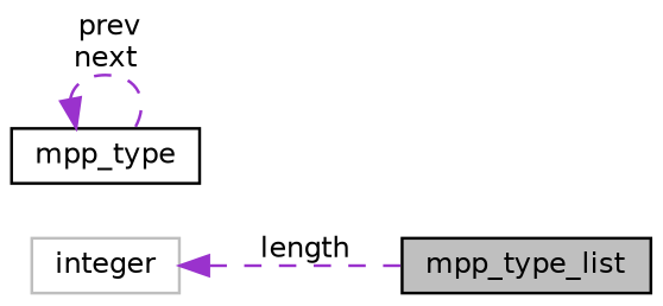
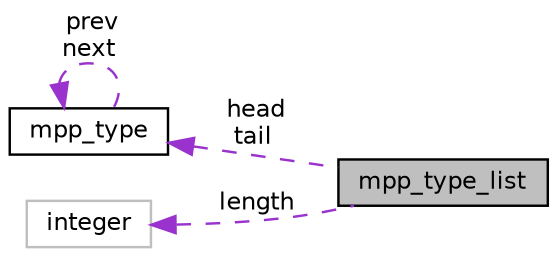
  digraph {
    rankdir=LR
    node [color=black fillcolor=white fontname=Helvetica fontsize=10 shape=record style=filled]
    edge [color=darkorchid3 dir=back fontname=Helvetica fontsize=10 labelfontname=Helvetica labelfontsize=10 style=dashed]
    n1 [fillcolor=grey75 fontcolor=black height=0.2 label=mpp_type_list width=0.4]
    n2 [height=0.2 label=mpp_type width=0.4]
    n3 [color=grey75 height=0.2 label=integer width=0.4]
+   n2 -> n1 [label=" head\ntail"]
    n2 -> n2 [label=" prev\nnext"]
    n3 -> n1 [label=" length"]
  }
